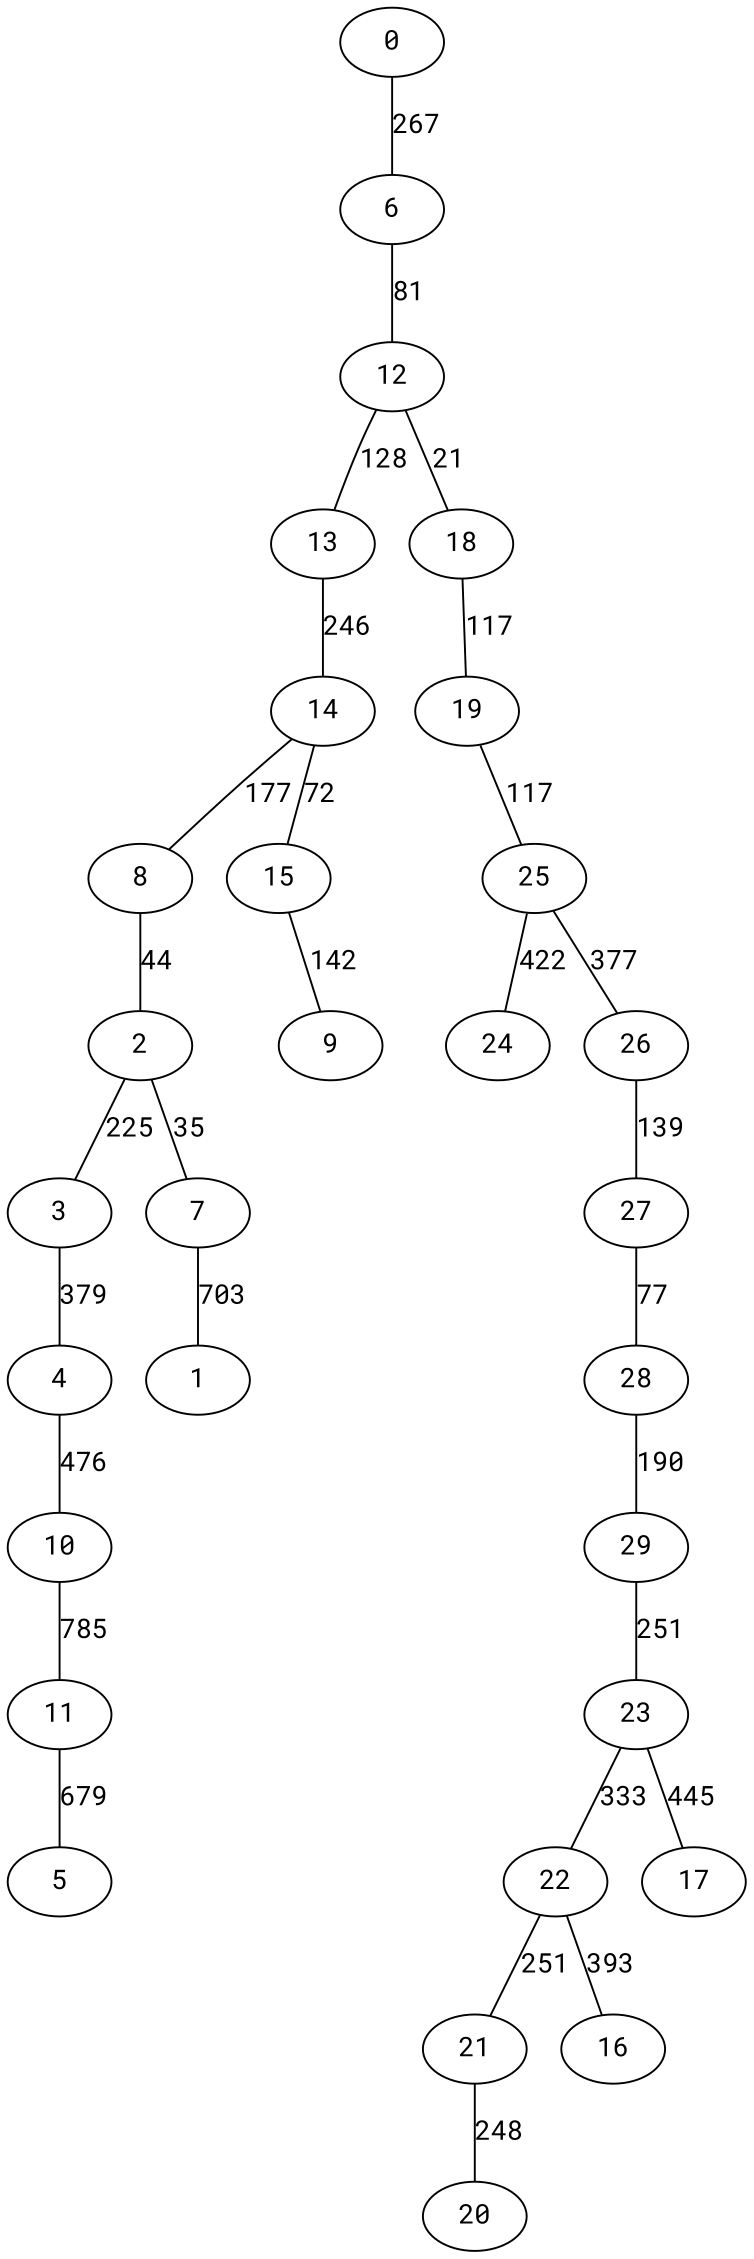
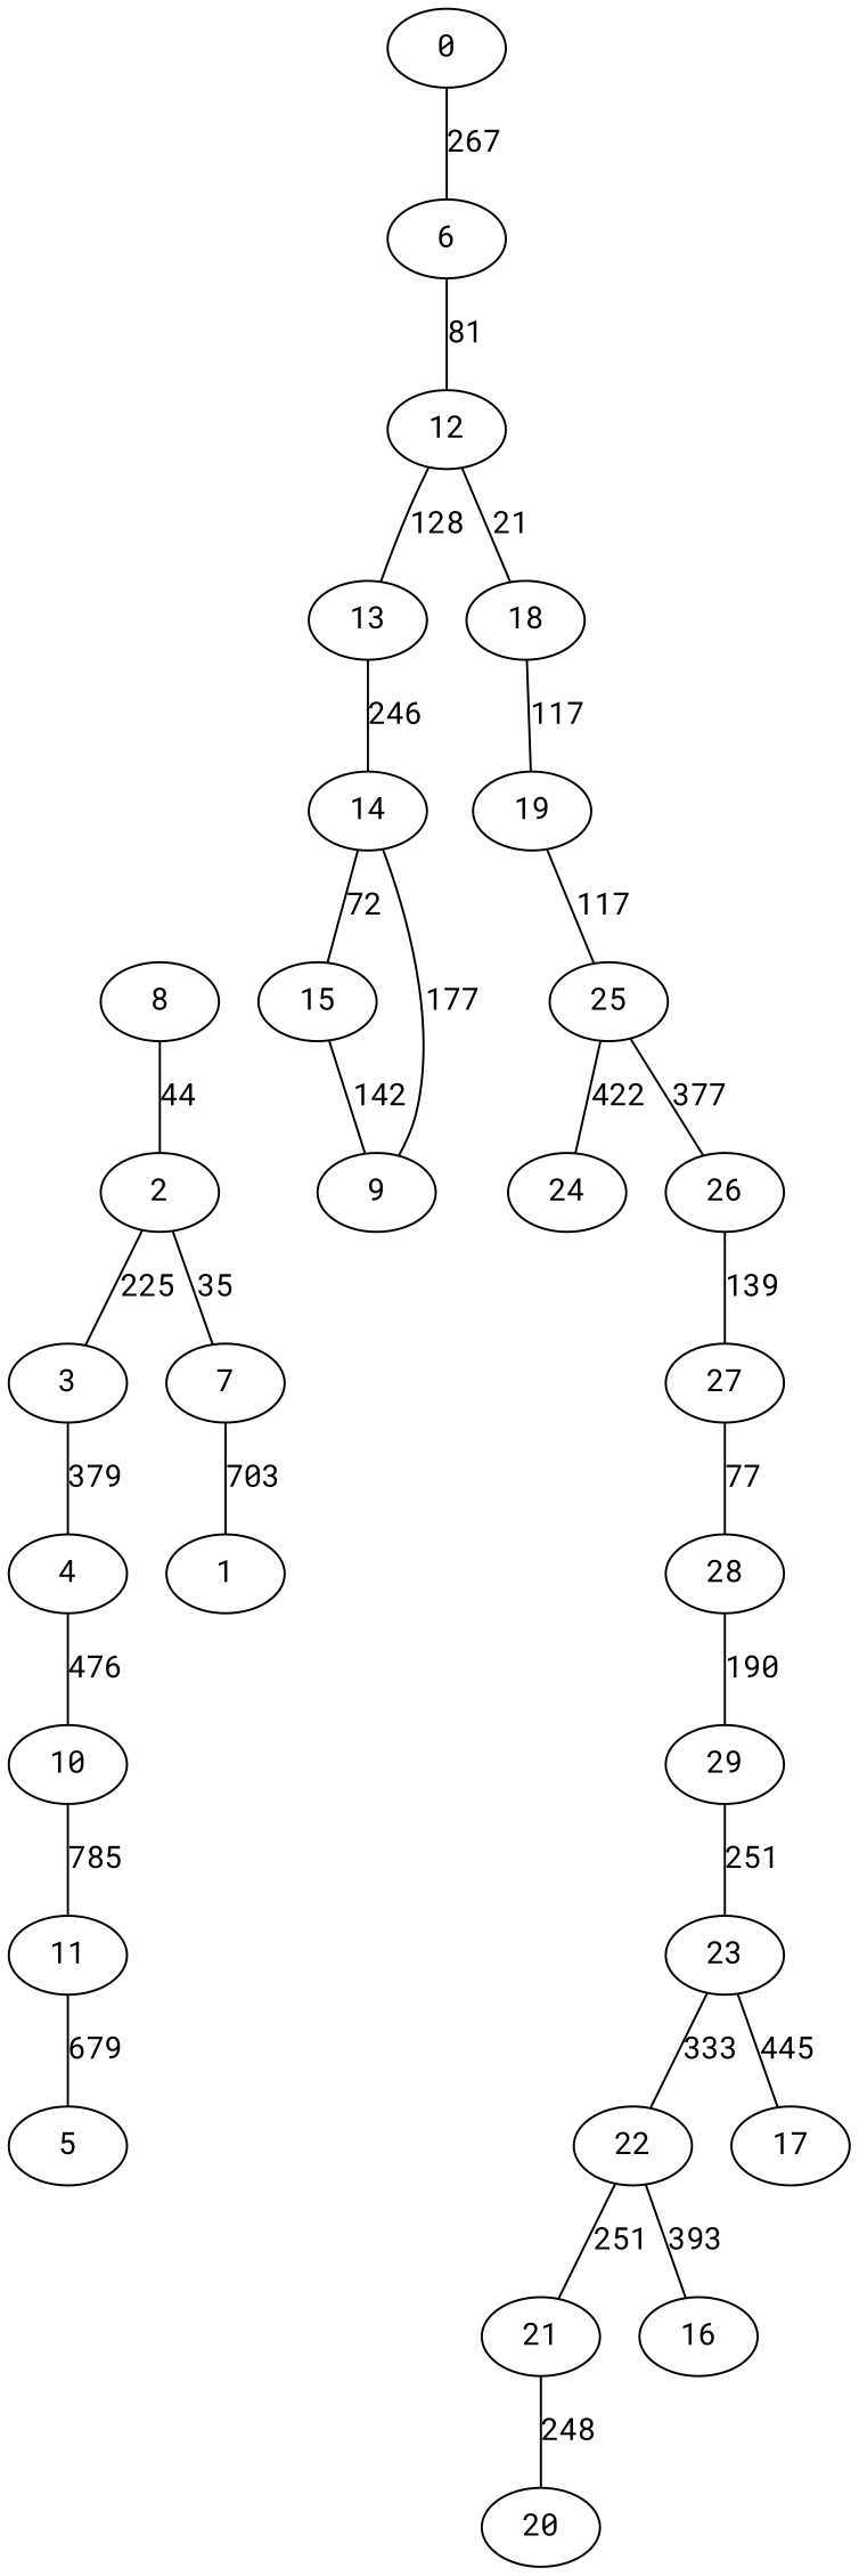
  strict graph {
    fontname="Roboto Mono"
    node [fontname="Roboto Mono"]
    edge [fontname="Roboto Mono"]
    0
    6
    12
    2
    3
    7
    4
    10
    11
    13
    18
    1
    8
    5
    14
    19
    15
    9
    25
    24
    26
    21
    20
    22
    16
    23
    17
    27
    28
    29
    0 -- 6 [label=267]
    6 -- 12 [label=81]
    12 -- 13 [label=128]
    12 -- 18 [label=21]
    2 -- 3 [label=225]
    2 -- 7 [label=35]
    3 -- 4 [label=379]
    7 -- 1 [label=703]
    4 -- 10 [label=476]
    10 -- 11 [label=785]
    11 -- 5 [label=679]
    13 -- 14 [label=246]
    18 -- 19 [label=117]
    8 -- 2 [label=44]
-   14 -- 8 [label=177]
+   14 -- 9 [label=177]
    14 -- 15 [label=72]
    19 -- 25 [label=117]
    15 -- 9 [label=142]
    25 -- 24 [label=422]
    25 -- 26 [label=377]
    26 -- 27 [label=139]
    21 -- 20 [label=248]
    22 -- 21 [label=251]
    22 -- 16 [label=393]
    23 -- 22 [label=333]
    23 -- 17 [label=445]
    27 -- 28 [label=77]
    28 -- 29 [label=190]
    29 -- 23 [label=251]
  }
